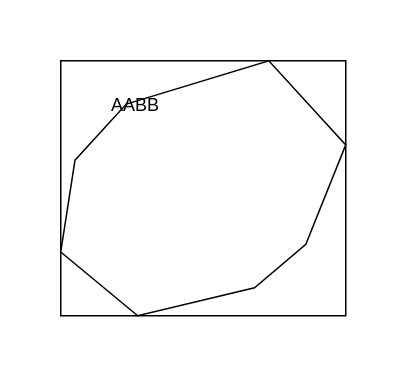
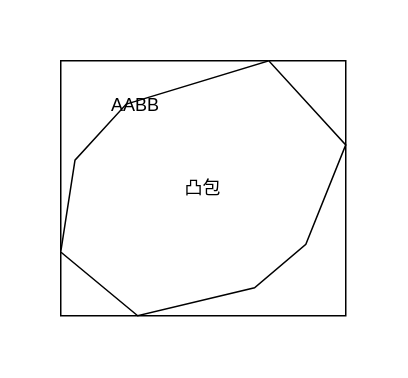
  <mxCell id="0" />
  <mxCell id="1" parent="0" />
  <mxCell id="2" value="" style="rounded=0;whiteSpace=wrap;html=1;fontColor=#000000;fillColor=#FFFFFF;strokeColor=none;" parent="1" vertex="1"><mxGeometry x="20" y="20" width="230" height="210" as="geometry" /></mxCell>
  <mxCell id="3" value="" style="rounded=0;whiteSpace=wrap;html=1;labelBackgroundColor=#ffffff;fontColor=#000000;strokeColor=#000000;fillColor=none;" parent="1" vertex="1"><mxGeometry x="40" y="40" width="190" height="170" as="geometry" /></mxCell>
  <mxCell id="4" value="" style="verticalLabelPosition=bottom;verticalAlign=top;html=1;shape=mxgraph.basic.polygon;polyCoords=[[0.23,0.17],[0.73,0],[1,0.33],[0.86,0.72],[0.68,0.89],[0.27,1],[0,0.75],[0.05,0.39]];polyline=0;strokeColor=#000000;fillColor=#FFFFFF;" parent="1" vertex="1"><mxGeometry x="40" y="40" width="190" height="170" as="geometry" /></mxCell>
+ <mxCell id="5" value="凸包" style="text;html=1;strokeColor=none;fillColor=none;align=center;verticalAlign=middle;whiteSpace=wrap;rounded=0;fontColor=#000000;" parent="1" vertex="1"><mxGeometry x="115" y="115" width="40" height="20" as="geometry" /></mxCell>
  <mxCell id="6" value="AABB" style="text;html=1;strokeColor=none;fillColor=none;align=center;verticalAlign=middle;whiteSpace=wrap;rounded=0;fontColor=#000000;" parent="1" vertex="1"><mxGeometry x="70" y="60" width="40" height="20" as="geometry" /></mxCell>
